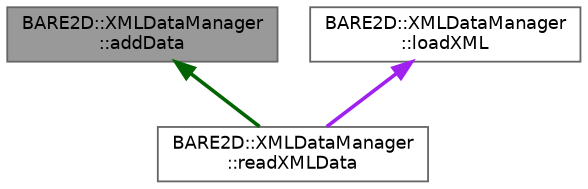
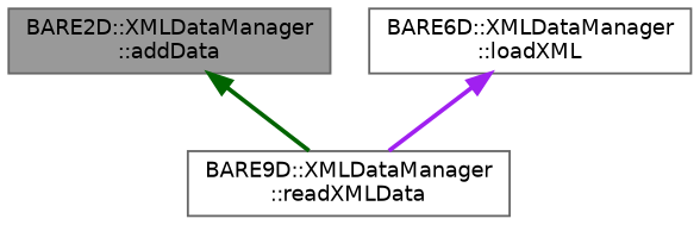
  digraph {
    rankdir=TB
    node [color=grey40 fillcolor=white fontname=Helvetica fontsize=10 shape=box style=filled]
    edge [dir=back fontname=Helvetica fontsize=10 labelfontname=Helvetica labelfontsize=10 style=bold]
    n1 [color=gray40 fillcolor=grey60 fontcolor=black height=0.2 label="BARE2D::XMLDataManager\l::addData" width=0.4]
-   n2 [height=0.2 label="BARE2D::XMLDataManager\l::readXMLData" width=0.4]
-   n3 [height=0.2 label="BARE2D::XMLDataManager\l::loadXML" width=0.4]
+   n2 [height=0.2 label="BARE9D::XMLDataManager\l::readXMLData" width=0.4]
+   n3 [height=0.2 label="BARE6D::XMLDataManager\l::loadXML" width=0.4]
    n1 -> n2 [color=darkgreen]
    n3 -> n2 [color=purple]
  }
